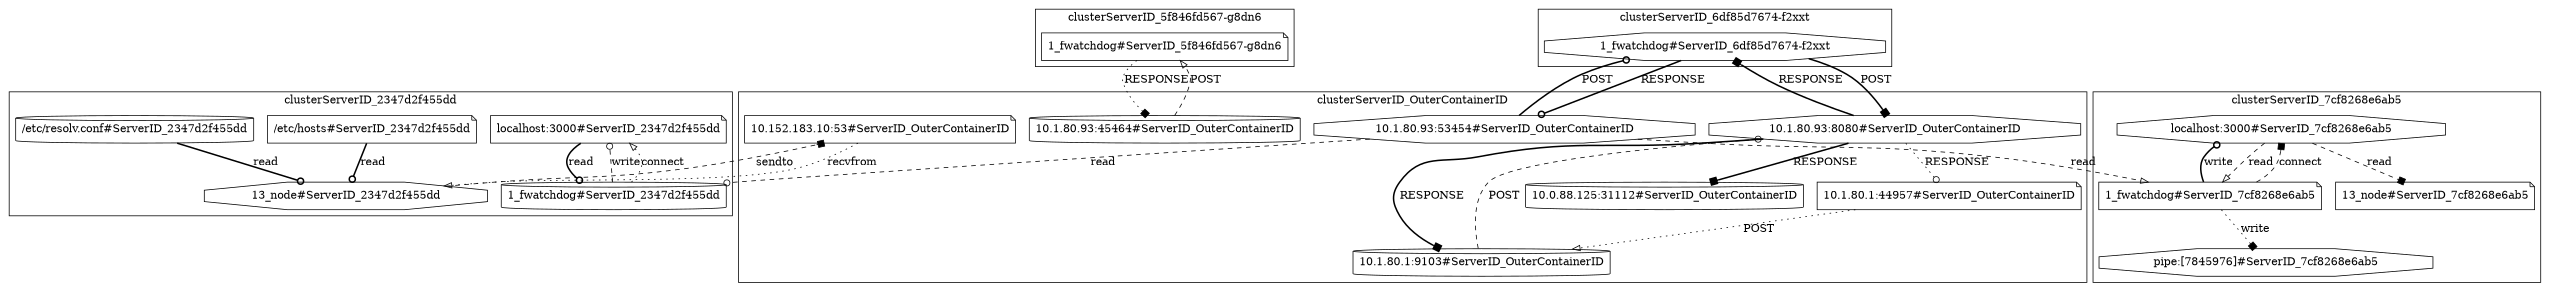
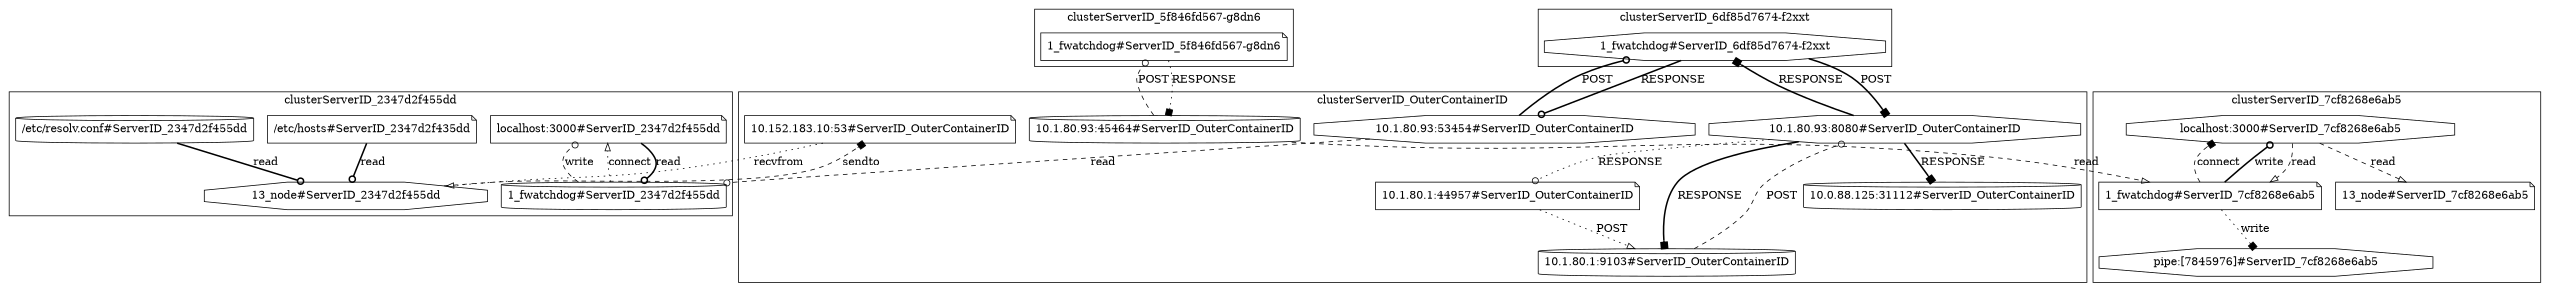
  digraph {
    node [shape=note]
    edge [arrowhead=odot style=bold]
    "localhost:3000#ServerID_2347d2f455dd"
    "1_fwatchdog#ServerID_2347d2f455dd" [shape=cylinder]
-   "/etc/hosts#ServerID_2347d2f455dd"
+   "/etc/hosts#ServerID_2347d2f455dd" [label="/etc/hosts#ServerID_2347d2f435dd"]
    "13_node#ServerID_2347d2f455dd" [shape=octagon]
    "/etc/resolv.conf#ServerID_2347d2f455dd" [shape=cylinder]
    "1_fwatchdog#ServerID_5f846fd567-g8dn6"
    "1_fwatchdog#ServerID_6df85d7674-f2xxt" [shape=octagon]
    "localhost:3000#ServerID_7cf8268e6ab5" [shape=octagon]
    "13_node#ServerID_7cf8268e6ab5"
    "1_fwatchdog#ServerID_7cf8268e6ab5"
    "pipe:[7845976]#ServerID_7cf8268e6ab5" [shape=octagon]
    "10.1.80.93:45464#ServerID_OuterContainerID" [shape=cylinder]
    "10.1.80.93:53454#ServerID_OuterContainerID" [shape=octagon]
    "10.1.80.93:8080#ServerID_OuterContainerID" [shape=octagon]
    "10.152.183.10:53#ServerID_OuterContainerID"
    "10.1.80.1:44957#ServerID_OuterContainerID"
    "10.0.88.125:31112#ServerID_OuterContainerID" [shape=cylinder]
    "10.1.80.1:9103#ServerID_OuterContainerID" [shape=cylinder]
    subgraph cluster_1 {
      label=clusterServerID_2347d2f455dd
      "localhost:3000#ServerID_2347d2f455dd"
      "1_fwatchdog#ServerID_2347d2f455dd"
      "/etc/hosts#ServerID_2347d2f455dd"
      "13_node#ServerID_2347d2f455dd"
      "/etc/resolv.conf#ServerID_2347d2f455dd"
    }
    subgraph cluster_2 {
      label="clusterServerID_5f846fd567-g8dn6"
      "1_fwatchdog#ServerID_5f846fd567-g8dn6"
    }
    subgraph cluster_3 {
      label="clusterServerID_6df85d7674-f2xxt"
      "1_fwatchdog#ServerID_6df85d7674-f2xxt"
    }
    subgraph cluster_4 {
      label=clusterServerID_7cf8268e6ab5
      "localhost:3000#ServerID_7cf8268e6ab5"
      "13_node#ServerID_7cf8268e6ab5"
      "1_fwatchdog#ServerID_7cf8268e6ab5"
      "pipe:[7845976]#ServerID_7cf8268e6ab5"
    }
    subgraph cluster_5 {
      label=clusterServerID_OuterContainerID
      "10.1.80.93:45464#ServerID_OuterContainerID"
      "10.1.80.93:53454#ServerID_OuterContainerID"
      "10.1.80.93:8080#ServerID_OuterContainerID"
      "10.152.183.10:53#ServerID_OuterContainerID"
      "10.1.80.1:44957#ServerID_OuterContainerID"
      "10.0.88.125:31112#ServerID_OuterContainerID"
      "10.1.80.1:9103#ServerID_OuterContainerID"
    }
    "localhost:3000#ServerID_2347d2f455dd" -> "1_fwatchdog#ServerID_2347d2f455dd" [label=read]
    "1_fwatchdog#ServerID_2347d2f455dd" -> "localhost:3000#ServerID_2347d2f455dd" [label=write style=dashed]
    "1_fwatchdog#ServerID_2347d2f455dd" -> "localhost:3000#ServerID_2347d2f455dd" [arrowhead=onormal label=connect style=dotted]
    "/etc/hosts#ServerID_2347d2f455dd" -> "13_node#ServerID_2347d2f455dd" [label=read]
    "13_node#ServerID_2347d2f455dd" -> "10.152.183.10:53#ServerID_OuterContainerID" [arrowhead=box label=sendto style=dashed]
    "/etc/resolv.conf#ServerID_2347d2f455dd" -> "13_node#ServerID_2347d2f455dd" [label=read]
    "1_fwatchdog#ServerID_5f846fd567-g8dn6" -> "10.1.80.93:45464#ServerID_OuterContainerID" [arrowhead=box label=RESPONSE style=dotted]
    "1_fwatchdog#ServerID_6df85d7674-f2xxt" -> "10.1.80.93:53454#ServerID_OuterContainerID" [label=RESPONSE]
    "1_fwatchdog#ServerID_6df85d7674-f2xxt" -> "10.1.80.93:8080#ServerID_OuterContainerID" [arrowhead=box label=POST]
-   "localhost:3000#ServerID_7cf8268e6ab5" -> "13_node#ServerID_7cf8268e6ab5" [arrowhead=box label=read style=dashed]
+   "localhost:3000#ServerID_7cf8268e6ab5" -> "13_node#ServerID_7cf8268e6ab5" [arrowhead=onormal label=read style=dashed]
    "localhost:3000#ServerID_7cf8268e6ab5" -> "1_fwatchdog#ServerID_7cf8268e6ab5" [arrowhead=onormal label=read style=dashed]
    "1_fwatchdog#ServerID_7cf8268e6ab5" -> "localhost:3000#ServerID_7cf8268e6ab5" [arrowhead=box label=connect style=dashed]
    "1_fwatchdog#ServerID_7cf8268e6ab5" -> "localhost:3000#ServerID_7cf8268e6ab5" [label=write]
    "1_fwatchdog#ServerID_7cf8268e6ab5" -> "pipe:[7845976]#ServerID_7cf8268e6ab5" [arrowhead=box label=write style=dotted]
-   "10.1.80.93:45464#ServerID_OuterContainerID" -> "1_fwatchdog#ServerID_5f846fd567-g8dn6" [arrowhead=onormal label=POST style=dashed]
-   "10.1.80.93:53454#ServerID_OuterContainerID" -> "1_fwatchdog#ServerID_7cf8268e6ab5" [arrowhead=onormal label=read style=dashed]
+   "10.1.80.93:45464#ServerID_OuterContainerID" -> "1_fwatchdog#ServerID_5f846fd567-g8dn6" [label=POST style=dashed]
+   "10.1.80.93:45464#ServerID_OuterContainerID" -> "1_fwatchdog#ServerID_7cf8268e6ab5" [arrowhead=onormal label=read style=dashed]
    "10.1.80.93:53454#ServerID_OuterContainerID" -> "1_fwatchdog#ServerID_2347d2f455dd" [label=read style=dashed]
    "10.1.80.93:53454#ServerID_OuterContainerID" -> "1_fwatchdog#ServerID_6df85d7674-f2xxt" [label=POST]
    "10.1.80.93:8080#ServerID_OuterContainerID" -> "1_fwatchdog#ServerID_6df85d7674-f2xxt" [arrowhead=box label=RESPONSE]
    "10.1.80.93:8080#ServerID_OuterContainerID" -> "10.1.80.1:44957#ServerID_OuterContainerID" [label=RESPONSE style=dotted]
    "10.1.80.93:8080#ServerID_OuterContainerID" -> "10.0.88.125:31112#ServerID_OuterContainerID" [arrowhead=box label=RESPONSE]
    "10.1.80.93:8080#ServerID_OuterContainerID" -> "10.1.80.1:9103#ServerID_OuterContainerID" [arrowhead=box label=RESPONSE]
    "10.152.183.10:53#ServerID_OuterContainerID" -> "13_node#ServerID_2347d2f455dd" [arrowhead=onormal label=recvfrom style=dotted]
    "10.1.80.1:44957#ServerID_OuterContainerID" -> "10.1.80.1:9103#ServerID_OuterContainerID" [arrowhead=onormal label=POST style=dotted]
    "10.1.80.1:9103#ServerID_OuterContainerID" -> "10.1.80.93:8080#ServerID_OuterContainerID" [label=POST style=dashed]
  }
